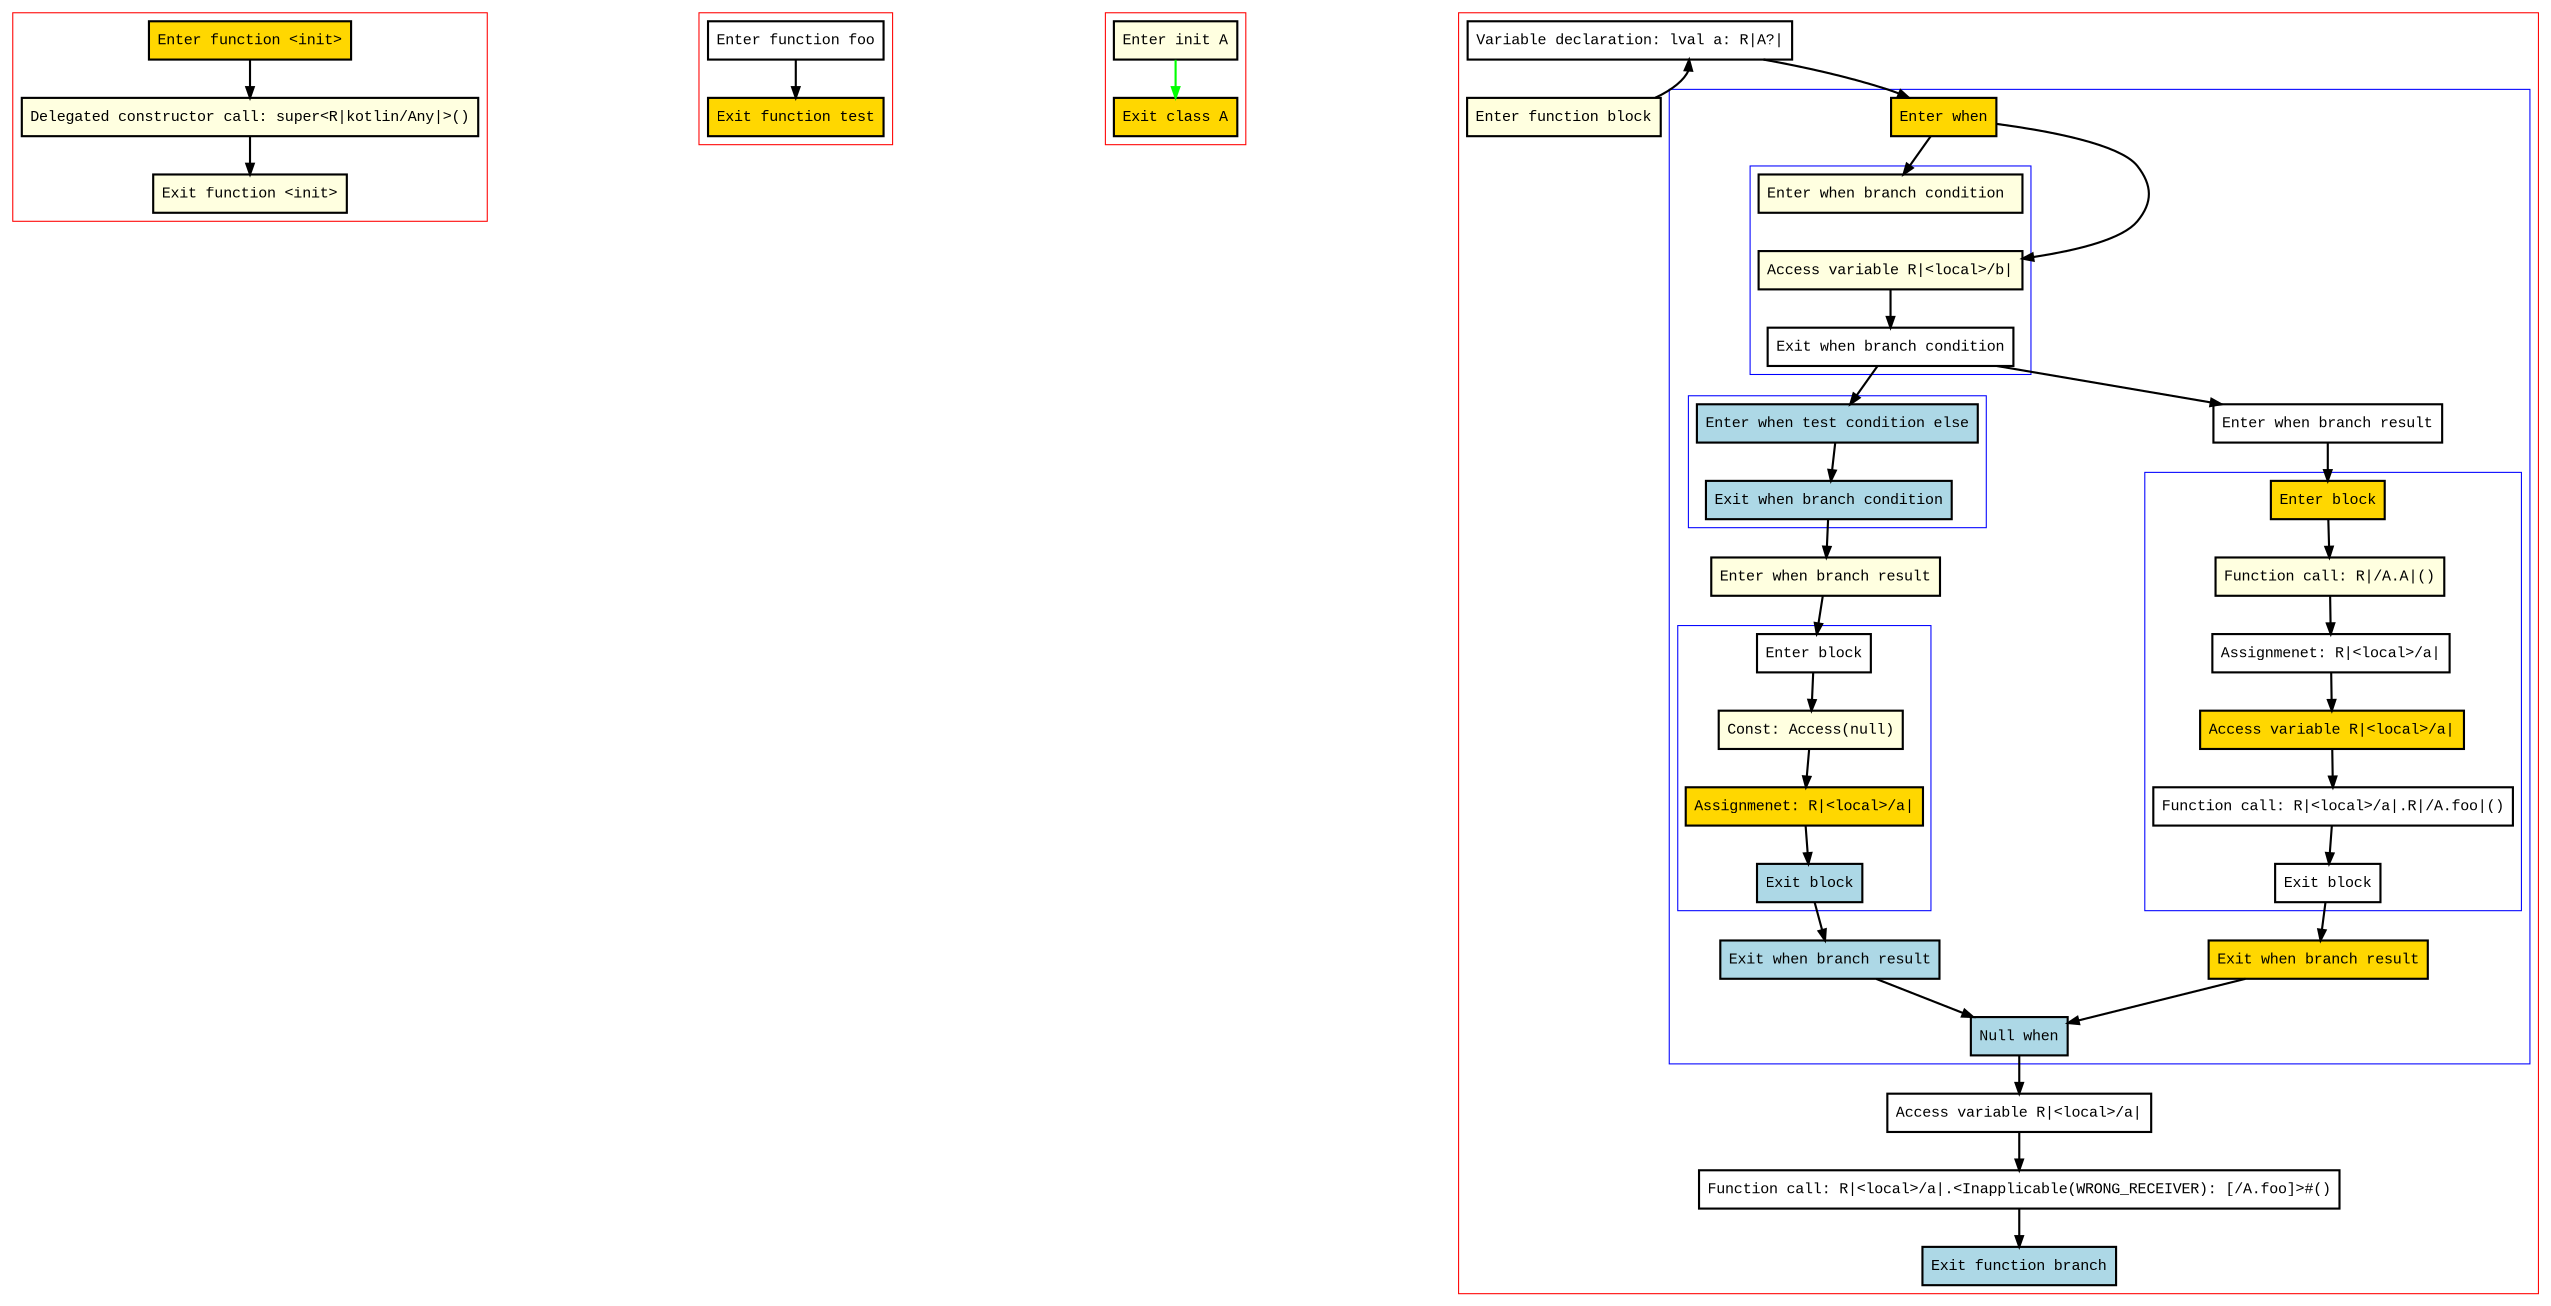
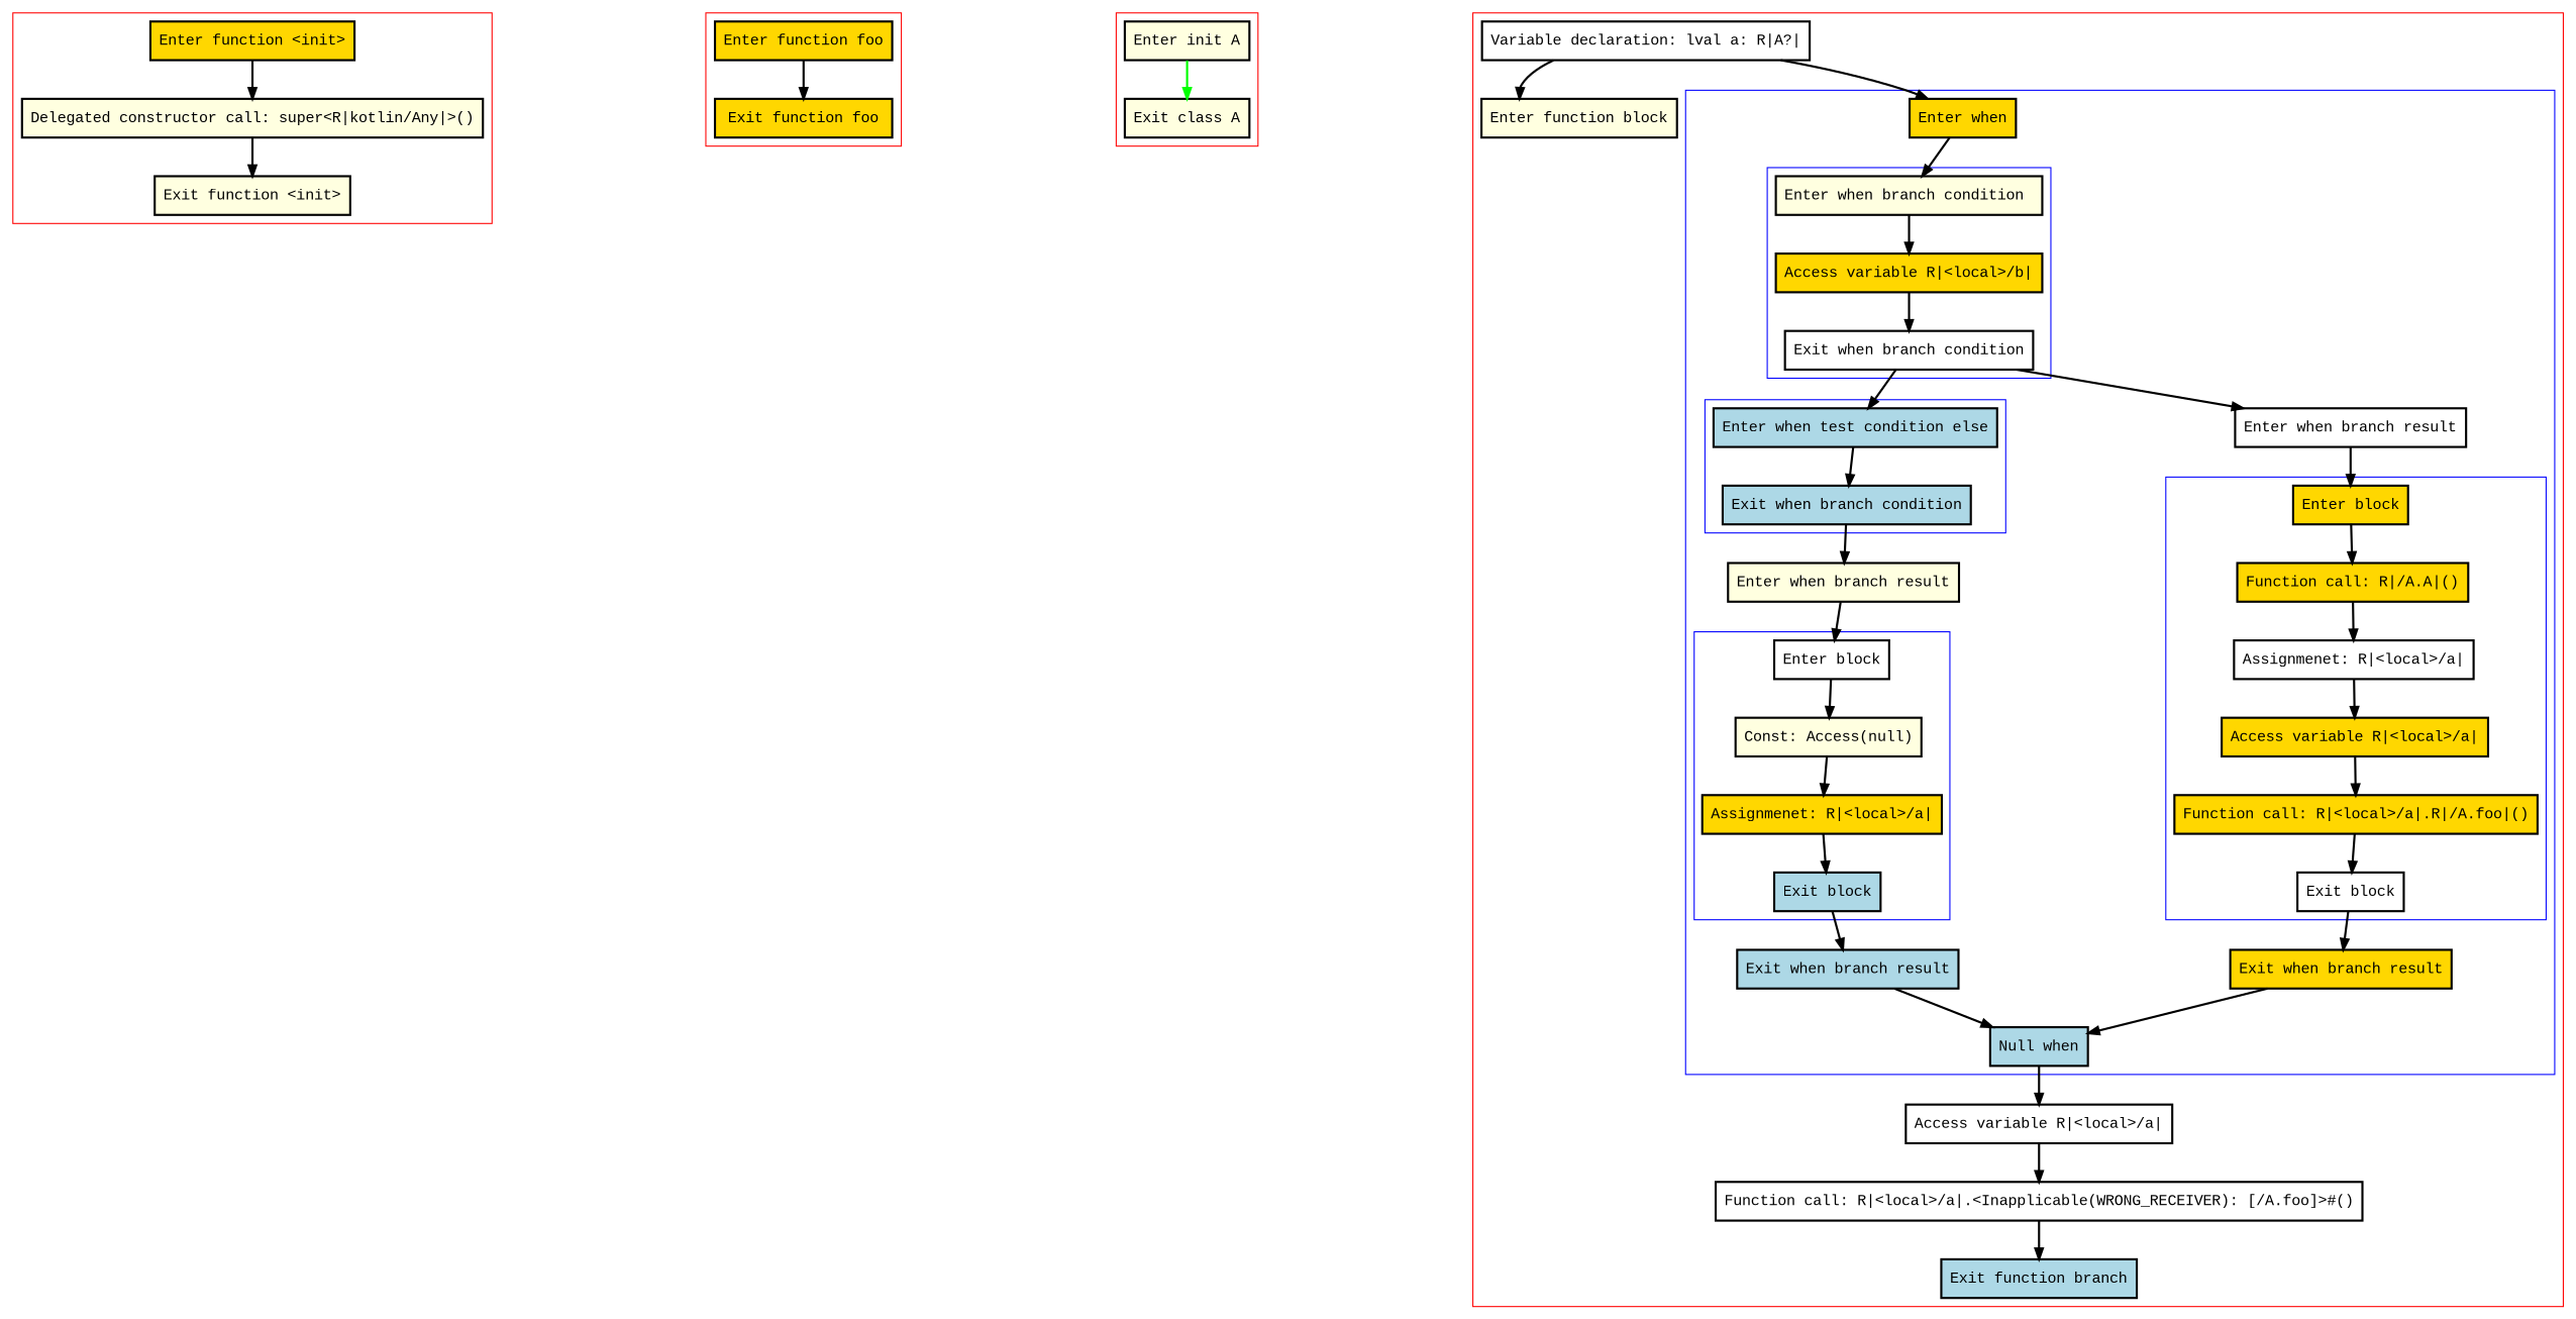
  digraph {
    fontname="Liberation Mono"
    nodesep=3
    node [fillcolor=lightyellow fontname="Liberation Mono" penwidth=2 shape=box style=filled]
    edge [fontname="Liberation Mono" penwidth=2]
    n1 [fillcolor=gold label="Enter function <init>"]
    n2 [label="Delegated constructor call: super<R|kotlin/Any|>()"]
    n3 [label="Exit function <init>"]
-   n4 [fillcolor=white label="Enter function foo"]
-   n5 [fillcolor=gold label="Exit function test"]
+   n4 [fillcolor=gold label="Enter function foo"]
+   n5 [fillcolor=gold label="Exit function foo"]
    n6 [label="Enter init A"]
-   n7 [fillcolor=gold label="Exit class A"]
+   n7 [label="Exit class A"]
    n8 [label="Enter when branch condition "]
-   n9 [label="Access variable R|<local>/b|"]
+   n9 [fillcolor=gold label="Access variable R|<local>/b|"]
    n10 [fillcolor=white label="Exit when branch condition"]
    n11 [fillcolor=lightblue label="Enter when test condition else"]
    n12 [fillcolor=lightblue label="Exit when branch condition"]
    n13 [fillcolor=white label="Enter block"]
    n14 [label="Const: Access(null)"]
    n15 [fillcolor=gold label="Assignmenet: R|<local>/a|"]
    n16 [fillcolor=lightblue label="Exit block"]
    n17 [fillcolor=gold label="Enter block"]
-   n18 [label="Function call: R|/A.A|()"]
+   n18 [fillcolor=gold label="Function call: R|/A.A|()"]
    n19 [fillcolor=white label="Assignmenet: R|<local>/a|"]
    n20 [fillcolor=gold label="Access variable R|<local>/a|"]
-   n21 [fillcolor=white label="Function call: R|<local>/a|.R|/A.foo|()"]
+   n21 [fillcolor=gold label="Function call: R|<local>/a|.R|/A.foo|()"]
    n22 [fillcolor=white label="Exit block"]
    n23 [fillcolor=gold label="Enter when"]
    n24 [label="Enter when branch result"]
    n25 [fillcolor=lightblue label="Exit when branch result"]
    n26 [fillcolor=white label="Enter when branch result"]
    n27 [fillcolor=gold label="Exit when branch result"]
    n28 [fillcolor=lightblue label="Null when"]
    n29 [label="Enter function block"]
    n30 [fillcolor=white label="Variable declaration: lval a: R|A?|"]
    n31 [fillcolor=white label="Access variable R|<local>/a|"]
    n32 [fillcolor=white label="Function call: R|<local>/a|.<Inapplicable(WRONG_RECEIVER): [/A.foo]>#()"]
    n33 [fillcolor=lightblue label="Exit function branch"]
    subgraph cluster_1 {
      color=red
      n1
      n2
      n3
    }
    subgraph cluster_2 {
      color=red
      n4
      n5
    }
    subgraph cluster_3 {
      color=red
      n6
      n7
    }
    subgraph cluster_4 {
      color=red
      n29
      n30
      n31
      n32
      n33
      subgraph cluster_5 {
        color=blue
        n23
        n24
        n25
        n26
        n27
        n28
        subgraph cluster_6 {
          color=blue
          n8
          n9
          n10
        }
        subgraph cluster_7 {
          color=blue
          n11
          n12
        }
        subgraph cluster_8 {
          color=blue
          n13
          n14
          n15
          n16
        }
        subgraph cluster_9 {
          color=blue
          n17
          n18
          n19
          n20
          n21
          n22
        }
      }
    }
    n1 -> n2
    n2 -> n3
    n4 -> n5
    n6 -> n7 [color=green]
-   n23 -> n9
+   n8 -> n9
    n9 -> n10
    n10 -> n11
    n10 -> n26
    n11 -> n12
    n12 -> n24
    n13 -> n14
    n14 -> n15
    n15 -> n16
    n16 -> n25
    n17 -> n18
    n18 -> n19
    n19 -> n20
    n20 -> n21
    n21 -> n22
    n22 -> n27
    n23 -> n8
    n24 -> n13
    n25 -> n28
    n26 -> n17
    n27 -> n28
    n28 -> n31
-   n29 -> n30
+   n30 -> n29
    n30 -> n23
    n31 -> n32
    n32 -> n33
  }
